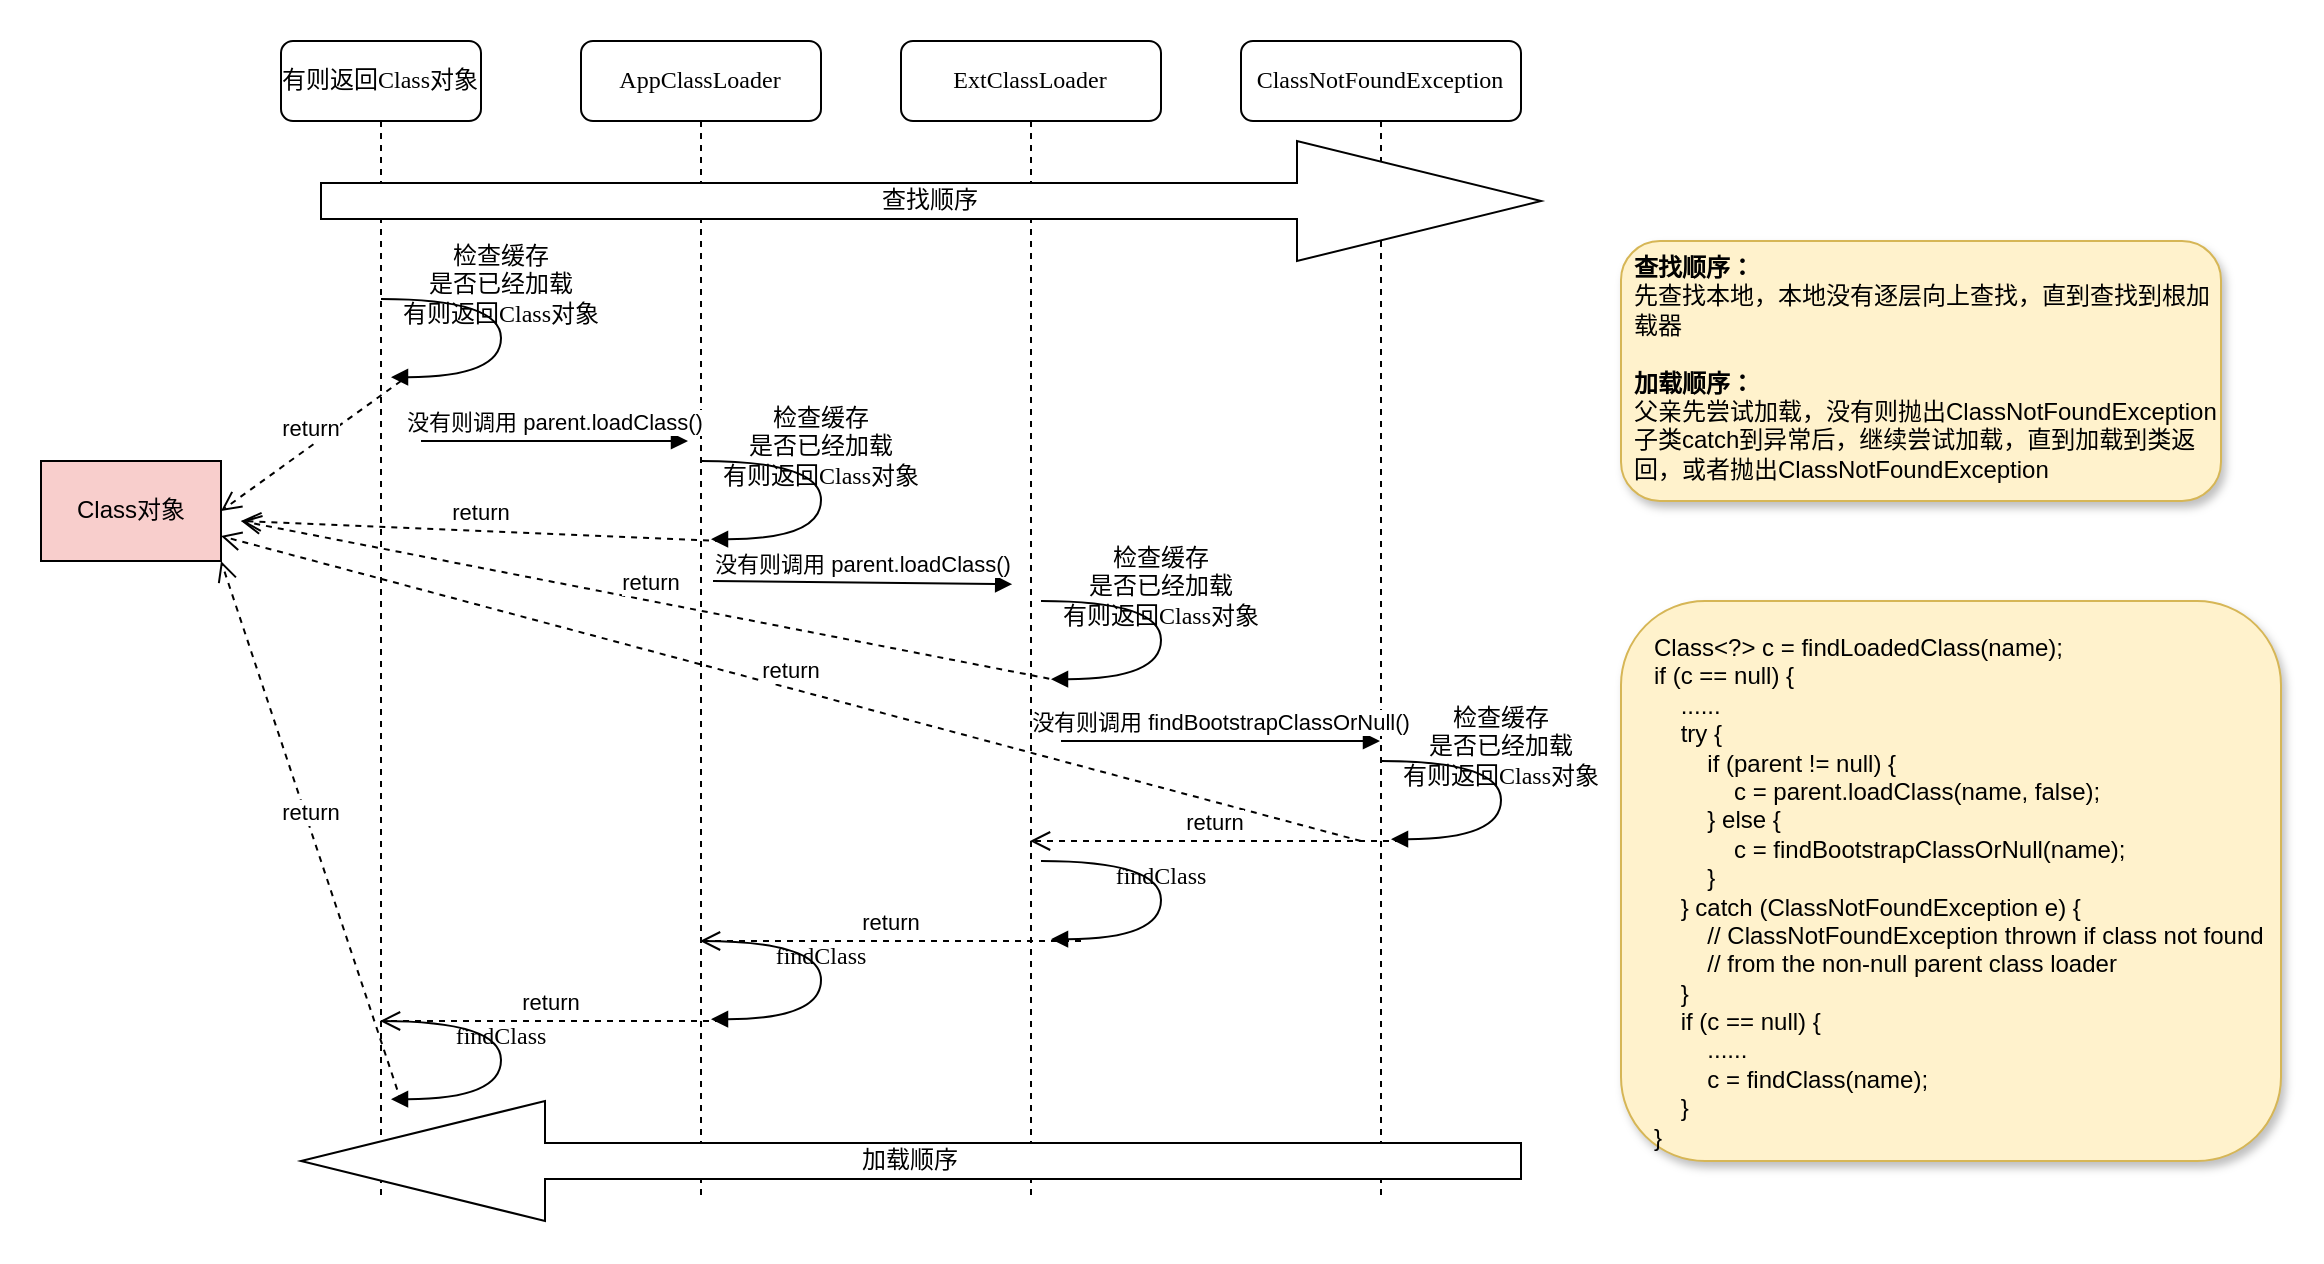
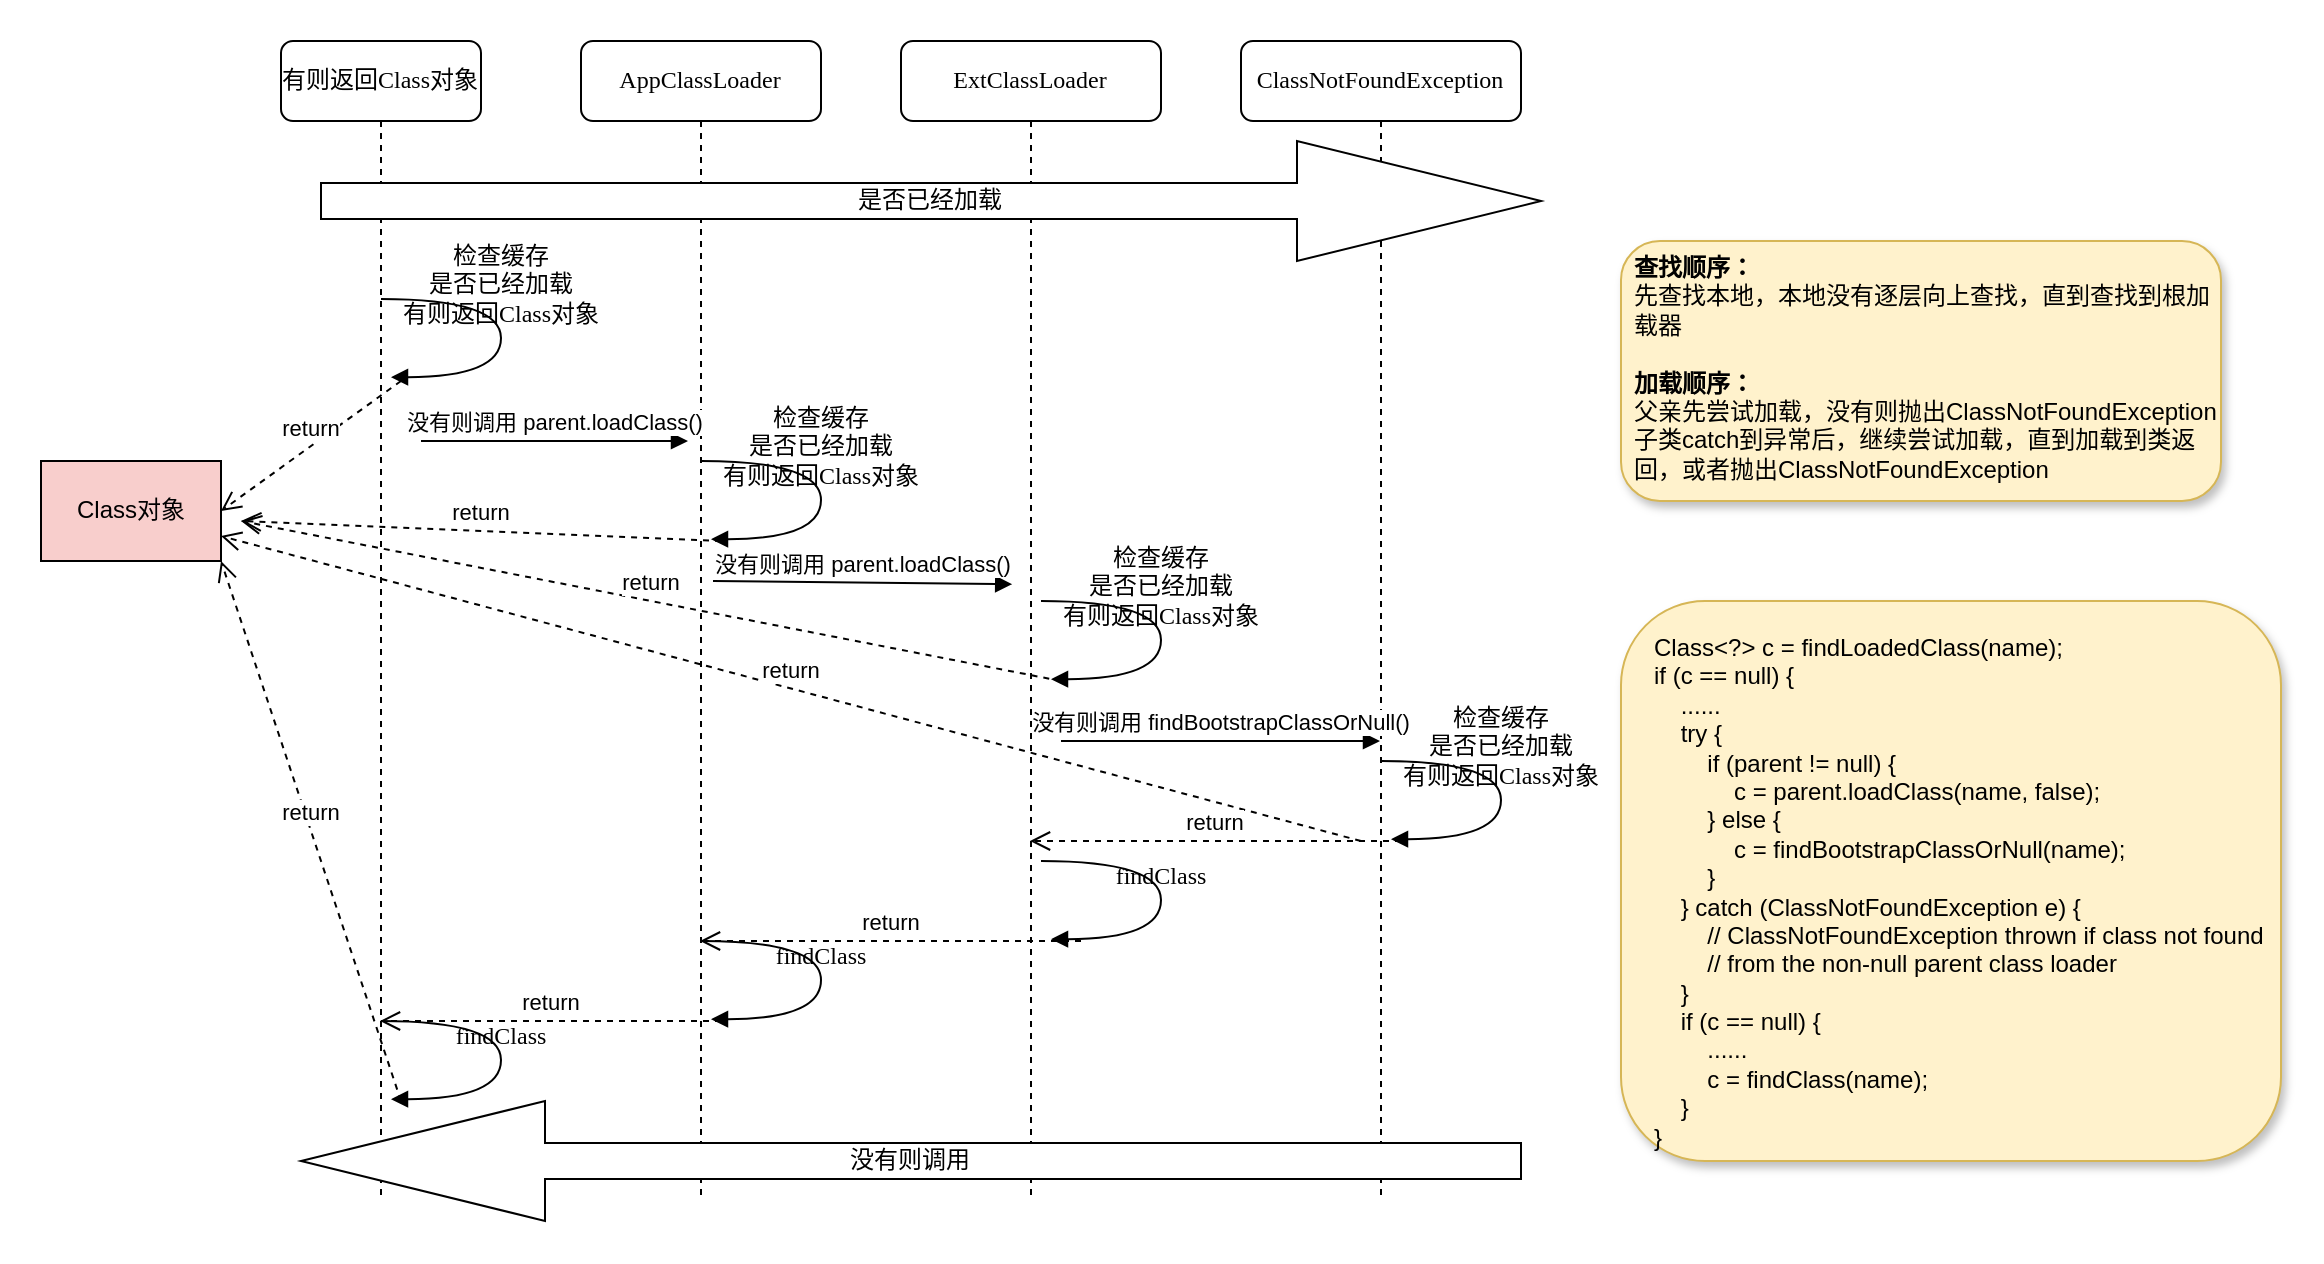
  <mxCell id="0" />
  <mxCell id="1" parent="0" />
  <mxCell id="2" value="AppClassLoader" style="shape=umlLifeline;perimeter=lifelinePerimeter;whiteSpace=wrap;html=1;container=1;collapsible=0;recursiveResize=0;outlineConnect=0;rounded=1;shadow=0;comic=0;labelBackgroundColor=none;strokeWidth=1;fontFamily=Verdana;fontSize=12;align=center;" parent="1" vertex="1"><mxGeometry x="290" y="20" width="120" height="580" as="geometry" /></mxCell>
  <mxCell id="3" value="ExtClassLoader" style="shape=umlLifeline;perimeter=lifelinePerimeter;whiteSpace=wrap;html=1;container=1;collapsible=0;recursiveResize=0;outlineConnect=0;rounded=1;shadow=0;comic=0;labelBackgroundColor=none;strokeWidth=1;fontFamily=Verdana;fontSize=12;align=center;" parent="1" vertex="1"><mxGeometry x="450" y="20" width="130" height="580" as="geometry" /></mxCell>
  <mxCell id="4" value="ClassNotFoundException" style="shape=umlLifeline;perimeter=lifelinePerimeter;whiteSpace=wrap;html=1;container=1;collapsible=0;recursiveResize=0;outlineConnect=0;rounded=1;shadow=0;comic=0;labelBackgroundColor=none;strokeWidth=1;fontFamily=Verdana;fontSize=12;align=center;" parent="1" vertex="1"><mxGeometry x="620" y="20" width="140" height="580" as="geometry" /></mxCell>
  <mxCell id="5" value="有则返回Class对象" style="shape=umlLifeline;perimeter=lifelinePerimeter;whiteSpace=wrap;html=1;container=1;collapsible=0;recursiveResize=0;outlineConnect=0;rounded=1;shadow=0;comic=0;labelBackgroundColor=none;strokeWidth=1;fontFamily=Verdana;fontSize=12;align=center;" parent="1" vertex="1"><mxGeometry x="140" y="20" width="100" height="580" as="geometry" /></mxCell>
  <mxCell id="6" value="检查缓存&lt;br&gt;是否已经加载&lt;br&gt;有则返回Class对象" style="html=1;verticalAlign=bottom;endArrow=block;labelBackgroundColor=none;fontFamily=Verdana;fontSize=12;elbow=vertical;edgeStyle=orthogonalEdgeStyle;curved=1;" parent="1" edge="1"><mxGeometry relative="1" as="geometry"><mxPoint x="190" y="149" as="sourcePoint" /><mxPoint x="195" y="188.1" as="targetPoint" /><Array as="points"><mxPoint x="250" y="149" /><mxPoint x="250" y="188" /></Array></mxGeometry></mxCell>
  <mxCell id="7" value="检查缓存&lt;br&gt;是否已经加载&lt;br&gt;有则返回Class对象" style="html=1;verticalAlign=bottom;endArrow=block;labelBackgroundColor=none;fontFamily=Verdana;fontSize=12;elbow=vertical;edgeStyle=orthogonalEdgeStyle;curved=1;" edge="1" parent="1"><mxGeometry relative="1" as="geometry"><mxPoint x="350" y="230" as="sourcePoint" /><mxPoint x="355" y="269.1" as="targetPoint" /><Array as="points"><mxPoint x="410" y="230" /><mxPoint x="410" y="269" /></Array></mxGeometry></mxCell>
  <mxCell id="8" value="没有则调用 parent.loadClass()" style="html=1;verticalAlign=bottom;endArrow=block;exitX=1.1;exitY=0.173;exitDx=0;exitDy=0;exitPerimeter=0;" edge="1" parent="1"><mxGeometry width="80" relative="1" as="geometry"><mxPoint x="210" y="220" as="sourcePoint" /><mxPoint x="343.5" y="220" as="targetPoint" /></mxGeometry></mxCell>
  <mxCell id="9" value="检查缓存&lt;br&gt;是否已经加载&lt;br&gt;有则返回Class对象" style="html=1;verticalAlign=bottom;endArrow=block;labelBackgroundColor=none;fontFamily=Verdana;fontSize=12;elbow=vertical;edgeStyle=orthogonalEdgeStyle;curved=1;" edge="1" parent="1"><mxGeometry relative="1" as="geometry"><mxPoint x="520" y="300" as="sourcePoint" /><mxPoint x="525" y="339.1" as="targetPoint" /><Array as="points"><mxPoint x="580" y="300" /><mxPoint x="580" y="339" /></Array></mxGeometry></mxCell>
  <mxCell id="10" value="没有则调用 parent.loadClass()" style="html=1;verticalAlign=bottom;endArrow=block;exitX=1.1;exitY=0.173;exitDx=0;exitDy=0;exitPerimeter=0;entryX=-0.44;entryY=0.193;entryDx=0;entryDy=0;entryPerimeter=0;" edge="1" parent="1"><mxGeometry width="80" relative="1" as="geometry"><mxPoint x="356" y="290" as="sourcePoint" /><mxPoint x="505.6" y="291.6" as="targetPoint" /></mxGeometry></mxCell>
  <mxCell id="11" value="没有则调用 findBootstrapClassOrNull()" style="html=1;verticalAlign=bottom;endArrow=block;exitX=1.1;exitY=0.173;exitDx=0;exitDy=0;exitPerimeter=0;" edge="1" parent="1" target="4"><mxGeometry width="80" relative="1" as="geometry"><mxPoint x="530" y="370" as="sourcePoint" /><mxPoint x="663.5" y="370" as="targetPoint" /></mxGeometry></mxCell>
  <mxCell id="12" value="检查缓存&lt;br&gt;是否已经加载&lt;br&gt;有则返回Class对象" style="html=1;verticalAlign=bottom;endArrow=block;labelBackgroundColor=none;fontFamily=Verdana;fontSize=12;elbow=vertical;edgeStyle=orthogonalEdgeStyle;curved=1;" edge="1" parent="1"><mxGeometry relative="1" as="geometry"><mxPoint x="690" y="380" as="sourcePoint" /><mxPoint x="695" y="419.1" as="targetPoint" /><Array as="points"><mxPoint x="750" y="380" /><mxPoint x="750" y="419" /></Array></mxGeometry></mxCell>
  <mxCell id="13" value="Class对象" style="html=1;fillColor=#f8cecc;" vertex="1" parent="1"><mxGeometry x="20" y="230" width="90" height="50" as="geometry" /></mxCell>
  <mxCell id="14" value="return" style="html=1;verticalAlign=bottom;endArrow=open;dashed=1;endSize=8;entryX=1;entryY=0.5;entryDx=0;entryDy=0;" edge="1" parent="1" target="13"><mxGeometry relative="1" as="geometry"><mxPoint x="200" y="190" as="sourcePoint" /><mxPoint x="410" y="310" as="targetPoint" /></mxGeometry></mxCell>
  <mxCell id="15" value="return" style="html=1;verticalAlign=bottom;endArrow=open;dashed=1;endSize=8;" edge="1" parent="1"><mxGeometry relative="1" as="geometry"><mxPoint x="360" y="270" as="sourcePoint" /><mxPoint x="120" y="260" as="targetPoint" /></mxGeometry></mxCell>
  <mxCell id="16" value="return" style="html=1;verticalAlign=bottom;endArrow=open;dashed=1;endSize=8;" edge="1" parent="1"><mxGeometry relative="1" as="geometry"><mxPoint x="530" y="340" as="sourcePoint" /><mxPoint x="120" y="260" as="targetPoint" /></mxGeometry></mxCell>
  <mxCell id="17" value="return" style="html=1;verticalAlign=bottom;endArrow=open;dashed=1;endSize=8;entryX=1;entryY=0.75;entryDx=0;entryDy=0;" edge="1" parent="1" target="13"><mxGeometry relative="1" as="geometry"><mxPoint x="680" y="420" as="sourcePoint" /><mxPoint x="140" y="285" as="targetPoint" /></mxGeometry></mxCell>
  <mxCell id="18" value="findClass" style="html=1;verticalAlign=bottom;endArrow=block;labelBackgroundColor=none;fontFamily=Verdana;fontSize=12;elbow=vertical;edgeStyle=orthogonalEdgeStyle;curved=1;" edge="1" parent="1"><mxGeometry relative="1" as="geometry"><mxPoint x="520" y="430" as="sourcePoint" /><mxPoint x="525" y="469.1" as="targetPoint" /><Array as="points"><mxPoint x="580" y="430" /><mxPoint x="580" y="469" /></Array></mxGeometry></mxCell>
  <mxCell id="19" value="return" style="html=1;verticalAlign=bottom;endArrow=open;dashed=1;endSize=8;" edge="1" parent="1" target="3"><mxGeometry relative="1" as="geometry"><mxPoint x="700" y="420" as="sourcePoint" /><mxPoint x="410" y="340" as="targetPoint" /></mxGeometry></mxCell>
  <mxCell id="20" value="return" style="html=1;verticalAlign=bottom;endArrow=open;dashed=1;endSize=8;" edge="1" parent="1" target="2"><mxGeometry relative="1" as="geometry"><mxPoint x="540" y="470" as="sourcePoint" /><mxPoint x="524.5" y="430" as="targetPoint" /></mxGeometry></mxCell>
  <mxCell id="21" value="findClass" style="html=1;verticalAlign=bottom;endArrow=block;labelBackgroundColor=none;fontFamily=Verdana;fontSize=12;elbow=vertical;edgeStyle=orthogonalEdgeStyle;curved=1;" edge="1" parent="1"><mxGeometry relative="1" as="geometry"><mxPoint x="350" y="470" as="sourcePoint" /><mxPoint x="355" y="509.1" as="targetPoint" /><Array as="points"><mxPoint x="410" y="470" /><mxPoint x="410" y="509" /></Array></mxGeometry></mxCell>
  <mxCell id="22" value="return" style="html=1;verticalAlign=bottom;endArrow=open;dashed=1;endSize=8;" edge="1" parent="1" target="5"><mxGeometry relative="1" as="geometry"><mxPoint x="360" y="510" as="sourcePoint" /><mxPoint x="359.5" y="480" as="targetPoint" /></mxGeometry></mxCell>
  <mxCell id="23" value="findClass" style="html=1;verticalAlign=bottom;endArrow=block;labelBackgroundColor=none;fontFamily=Verdana;fontSize=12;elbow=vertical;edgeStyle=orthogonalEdgeStyle;curved=1;" edge="1" parent="1"><mxGeometry relative="1" as="geometry"><mxPoint x="190" y="510" as="sourcePoint" /><mxPoint x="195" y="549.1" as="targetPoint" /><Array as="points"><mxPoint x="250" y="510" /><mxPoint x="250" y="549" /></Array></mxGeometry></mxCell>
  <mxCell id="24" value="return" style="html=1;verticalAlign=bottom;endArrow=open;dashed=1;endSize=8;entryX=1;entryY=1;entryDx=0;entryDy=0;" edge="1" parent="1" target="13"><mxGeometry relative="1" as="geometry"><mxPoint x="200" y="550" as="sourcePoint" /><mxPoint x="199.5" y="520" as="targetPoint" /></mxGeometry></mxCell>
- <mxCell id="25" value="查找顺序" style="shape=singleArrow;whiteSpace=wrap;html=1;" vertex="1" parent="1"><mxGeometry x="160" y="70" width="610" height="60" as="geometry" /></mxCell>
- <mxCell id="26" value="加载顺序" style="shape=singleArrow;direction=west;whiteSpace=wrap;html=1;" vertex="1" parent="1"><mxGeometry x="150" y="550" width="610" height="60" as="geometry" /></mxCell>
+ <mxCell id="25" value="是否已经加载" style="shape=singleArrow;whiteSpace=wrap;html=1;" vertex="1" parent="1"><mxGeometry x="160" y="70" width="610" height="60" as="geometry" /></mxCell>
+ <mxCell id="26" value="没有则调用" style="shape=singleArrow;direction=west;whiteSpace=wrap;html=1;" vertex="1" parent="1"><mxGeometry x="150" y="550" width="610" height="60" as="geometry" /></mxCell>
  <mxCell id="27" value="&lt;div&gt;Class&amp;lt;?&amp;gt; c = findLoadedClass(name);&lt;/div&gt;&lt;div&gt;if (c == null) {&lt;/div&gt;&lt;div&gt;&amp;nbsp; &amp;nbsp; ......&lt;/div&gt;&lt;div&gt;&amp;nbsp; &amp;nbsp; try {&lt;/div&gt;&lt;div&gt;&amp;nbsp; &amp;nbsp; &amp;nbsp; &amp;nbsp; if (parent != null) {&lt;/div&gt;&lt;div&gt;&amp;nbsp; &amp;nbsp; &amp;nbsp; &amp;nbsp; &amp;nbsp; &amp;nbsp; c = parent.loadClass(name, false);&lt;/div&gt;&lt;div&gt;&amp;nbsp; &amp;nbsp; &amp;nbsp; &amp;nbsp; } else {&lt;/div&gt;&lt;div&gt;&amp;nbsp; &amp;nbsp; &amp;nbsp; &amp;nbsp; &amp;nbsp; &amp;nbsp; c = findBootstrapClassOrNull(name);&lt;/div&gt;&lt;div&gt;&amp;nbsp; &amp;nbsp; &amp;nbsp; &amp;nbsp; }&lt;/div&gt;&lt;div&gt;&amp;nbsp; &amp;nbsp; } catch (ClassNotFoundException e) {&lt;/div&gt;&lt;div&gt;&amp;nbsp; &amp;nbsp; &amp;nbsp; &amp;nbsp; // ClassNotFoundException thrown if class not found&lt;/div&gt;&lt;div&gt;&amp;nbsp; &amp;nbsp; &amp;nbsp; &amp;nbsp; // from the non-null parent class loader&lt;/div&gt;&lt;div&gt;&amp;nbsp; &amp;nbsp; }&lt;/div&gt;&lt;div&gt;&amp;nbsp; &amp;nbsp; if (c == null) {&lt;/div&gt;&lt;div&gt;&amp;nbsp; &amp;nbsp; &amp;nbsp; &amp;nbsp; ......&lt;/div&gt;&lt;div&gt;&amp;nbsp; &amp;nbsp; &amp;nbsp; &amp;nbsp; c = findClass(name);&lt;/div&gt;&lt;div&gt;&amp;nbsp; &amp;nbsp; }&lt;/div&gt;&lt;div&gt;}&amp;nbsp;&amp;nbsp;&lt;/div&gt;" style="rounded=1;whiteSpace=wrap;html=1;fillColor=#fff2cc;strokeColor=#d6b656;align=left;verticalAlign=top;spacingLeft=15;shadow=1;spacingTop=10;" vertex="1" parent="1"><mxGeometry x="810" y="300" width="330" height="280" as="geometry" /></mxCell>
  <mxCell id="28" value="&lt;b&gt;查找顺序：&lt;/b&gt;&lt;br&gt;先查找本地，本地没有逐层向上查找，直到查找到根加载器&lt;br&gt;&lt;br&gt;&lt;b&gt;加载顺序：&lt;/b&gt;&lt;br&gt;父亲先尝试加载，没有则抛出ClassNotFoundException&lt;br&gt;子类catch到异常后，继续尝试加载，直到加载到类返回，或者抛出ClassNotFoundException" style="rounded=1;whiteSpace=wrap;html=1;fillColor=#fff2cc;strokeColor=#d6b656;align=left;verticalAlign=top;spacingLeft=5;shadow=1;" vertex="1" parent="1"><mxGeometry x="810" y="120" width="300" height="130" as="geometry" /></mxCell>
